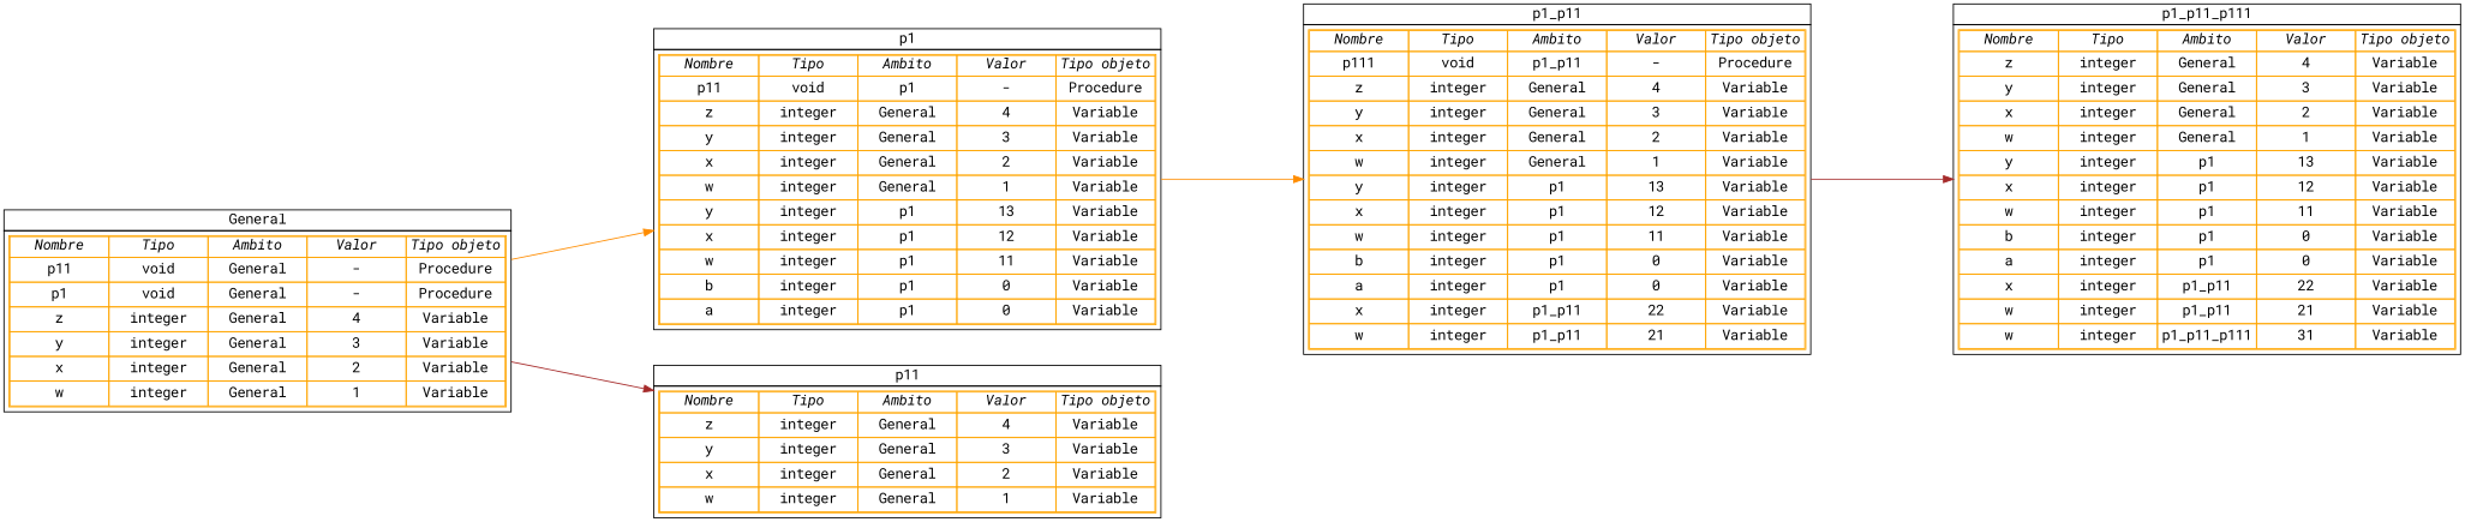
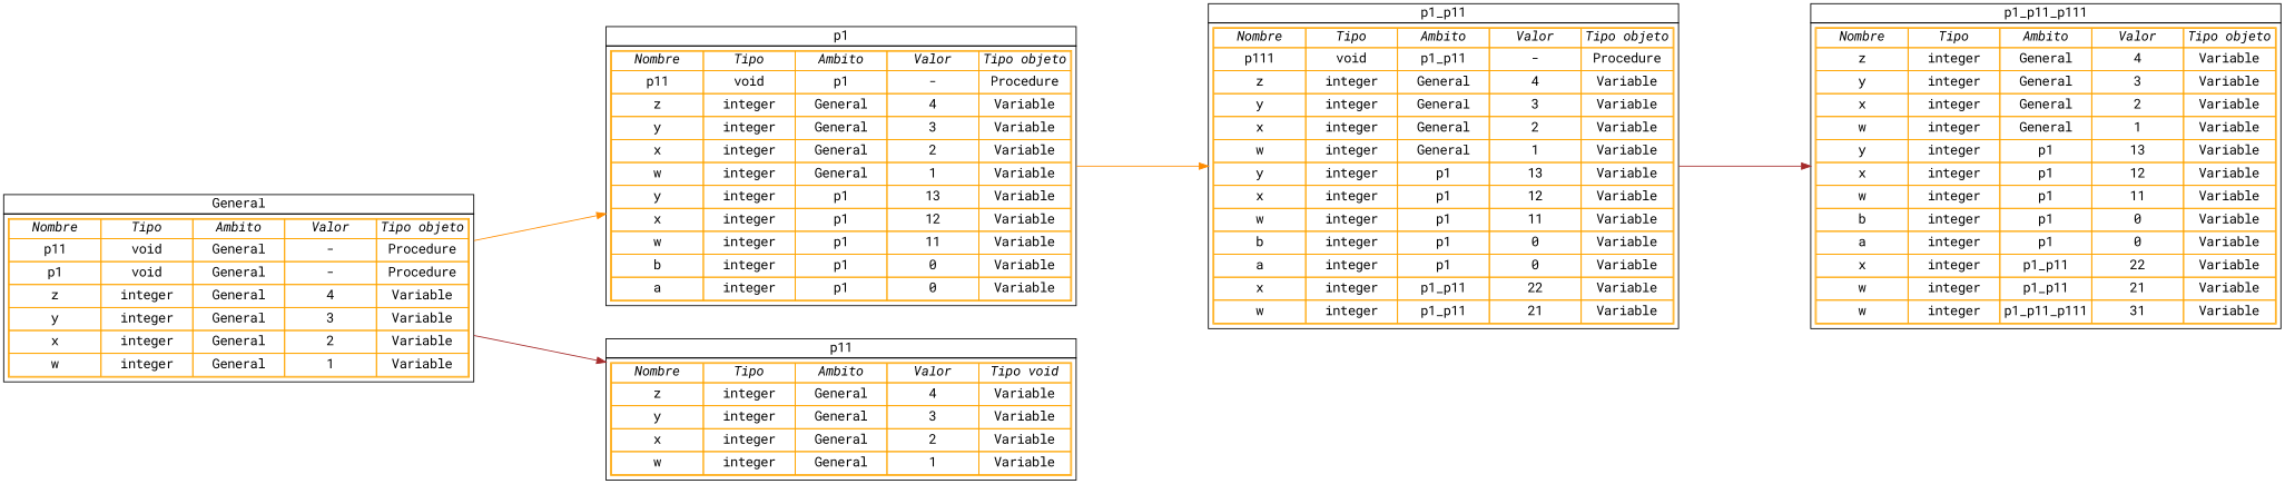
  digraph {
    nodesep=0.5
    rankdir=LR
    ranksep=2
    fontname="Roboto Mono"
    node [shape=plain fontname="Roboto Mono"]
    edge [color=brown fontname="Roboto Mono"]
    n1 [label=< <table border='0' cellborder='1' cellspacing='0'> <tr> <td>p1_p11_p111</td></tr> <tr> <td cellpadding='4'> <table color='orange' cellspacing='0'> <tr> <td width='100'><i>Nombre</i></td> <td width='100'><i>Tipo</i></td> <td width='100'><i>Ambito</i></td> <td width='100'><i>Valor</i></td> <td width='100'><i>Tipo objeto</i></td> </tr>  <tr> 	<td height='25'>z</td> 	<td height='25'>integer</td> 	<td height='25'>General</td> 	<td height='25'>4</td> 	<td height='25'>Variable</td> </tr> <tr> 	<td height='25'>y</td> 	<td height='25'>integer</td> 	<td height='25'>General</td> 	<td height='25'>3</td> 	<td height='25'>Variable</td> </tr> <tr> 	<td height='25'>x</td> 	<td height='25'>integer</td> 	<td height='25'>General</td> 	<td height='25'>2</td> 	<td height='25'>Variable</td> </tr> <tr> 	<td height='25'>w</td> 	<td height='25'>integer</td> 	<td height='25'>General</td> 	<td height='25'>1</td> 	<td height='25'>Variable</td> </tr> <tr> 	<td height='25'>y</td> 	<td height='25'>integer</td> 	<td height='25'>p1</td> 	<td height='25'>13</td> 	<td height='25'>Variable</td> </tr> <tr> 	<td height='25'>x</td> 	<td height='25'>integer</td> 	<td height='25'>p1</td> 	<td height='25'>12</td> 	<td height='25'>Variable</td> </tr> <tr> 	<td height='25'>w</td> 	<td height='25'>integer</td> 	<td height='25'>p1</td> 	<td height='25'>11</td> 	<td height='25'>Variable</td> </tr> <tr> 	<td height='25'>b</td> 	<td height='25'>integer</td> 	<td height='25'>p1</td> 	<td height='25'>0</td> 	<td height='25'>Variable</td> </tr> <tr> 	<td height='25'>a</td> 	<td height='25'>integer</td> 	<td height='25'>p1</td> 	<td height='25'>0</td> 	<td height='25'>Variable</td> </tr> <tr> 	<td height='25'>x</td> 	<td height='25'>integer</td> 	<td height='25'>p1_p11</td> 	<td height='25'>22</td> 	<td height='25'>Variable</td> </tr> <tr> 	<td height='25'>w</td> 	<td height='25'>integer</td> 	<td height='25'>p1_p11</td> 	<td height='25'>21</td> 	<td height='25'>Variable</td> </tr> <tr> 	<td height='25'>w</td> 	<td height='25'>integer</td> 	<td height='25'>p1_p11_p111</td> 	<td height='25'>31</td> 	<td height='25'>Variable</td> </tr></table> </td> </tr>  </table>>]
    n2 [label=< <table border='0' cellborder='1' cellspacing='0'> <tr> <td>p1_p11</td></tr> <tr> <td cellpadding='4'> <table color='orange' cellspacing='0'> <tr> <td width='100'><i>Nombre</i></td> <td width='100'><i>Tipo</i></td> <td width='100'><i>Ambito</i></td> <td width='100'><i>Valor</i></td> <td width='100'><i>Tipo objeto</i></td> </tr> <tr> <td height='25'>p111</td> <td height='25'>void</td> <td height='25'>p1_p11</td> <td height='25'>-</td> <td height='25'>Procedure</td> </tr> <tr> 	<td height='25'>z</td> 	<td height='25'>integer</td> 	<td height='25'>General</td> 	<td height='25'>4</td> 	<td height='25'>Variable</td> </tr> <tr> 	<td height='25'>y</td> 	<td height='25'>integer</td> 	<td height='25'>General</td> 	<td height='25'>3</td> 	<td height='25'>Variable</td> </tr> <tr> 	<td height='25'>x</td> 	<td height='25'>integer</td> 	<td height='25'>General</td> 	<td height='25'>2</td> 	<td height='25'>Variable</td> </tr> <tr> 	<td height='25'>w</td> 	<td height='25'>integer</td> 	<td height='25'>General</td> 	<td height='25'>1</td> 	<td height='25'>Variable</td> </tr> <tr> 	<td height='25'>y</td> 	<td height='25'>integer</td> 	<td height='25'>p1</td> 	<td height='25'>13</td> 	<td height='25'>Variable</td> </tr> <tr> 	<td height='25'>x</td> 	<td height='25'>integer</td> 	<td height='25'>p1</td> 	<td height='25'>12</td> 	<td height='25'>Variable</td> </tr> <tr> 	<td height='25'>w</td> 	<td height='25'>integer</td> 	<td height='25'>p1</td> 	<td height='25'>11</td> 	<td height='25'>Variable</td> </tr> <tr> 	<td height='25'>b</td> 	<td height='25'>integer</td> 	<td height='25'>p1</td> 	<td height='25'>0</td> 	<td height='25'>Variable</td> </tr> <tr> 	<td height='25'>a</td> 	<td height='25'>integer</td> 	<td height='25'>p1</td> 	<td height='25'>0</td> 	<td height='25'>Variable</td> </tr> <tr> 	<td height='25'>x</td> 	<td height='25'>integer</td> 	<td height='25'>p1_p11</td> 	<td height='25'>22</td> 	<td height='25'>Variable</td> </tr> <tr> 	<td height='25'>w</td> 	<td height='25'>integer</td> 	<td height='25'>p1_p11</td> 	<td height='25'>21</td> 	<td height='25'>Variable</td> </tr></table> </td> </tr>  </table>>]
    n3 [label=< <table border='0' cellborder='1' cellspacing='0'> <tr> <td>p1</td></tr> <tr> <td cellpadding='4'> <table color='orange' cellspacing='0'> <tr> <td width='100'><i>Nombre</i></td> <td width='100'><i>Tipo</i></td> <td width='100'><i>Ambito</i></td> <td width='100'><i>Valor</i></td> <td width='100'><i>Tipo objeto</i></td> </tr> <tr> <td height='25'>p11</td> <td height='25'>void</td> <td height='25'>p1</td> <td height='25'>-</td> <td height='25'>Procedure</td> </tr> <tr> 	<td height='25'>z</td> 	<td height='25'>integer</td> 	<td height='25'>General</td> 	<td height='25'>4</td> 	<td height='25'>Variable</td> </tr> <tr> 	<td height='25'>y</td> 	<td height='25'>integer</td> 	<td height='25'>General</td> 	<td height='25'>3</td> 	<td height='25'>Variable</td> </tr> <tr> 	<td height='25'>x</td> 	<td height='25'>integer</td> 	<td height='25'>General</td> 	<td height='25'>2</td> 	<td height='25'>Variable</td> </tr> <tr> 	<td height='25'>w</td> 	<td height='25'>integer</td> 	<td height='25'>General</td> 	<td height='25'>1</td> 	<td height='25'>Variable</td> </tr> <tr> 	<td height='25'>y</td> 	<td height='25'>integer</td> 	<td height='25'>p1</td> 	<td height='25'>13</td> 	<td height='25'>Variable</td> </tr> <tr> 	<td height='25'>x</td> 	<td height='25'>integer</td> 	<td height='25'>p1</td> 	<td height='25'>12</td> 	<td height='25'>Variable</td> </tr> <tr> 	<td height='25'>w</td> 	<td height='25'>integer</td> 	<td height='25'>p1</td> 	<td height='25'>11</td> 	<td height='25'>Variable</td> </tr> <tr> 	<td height='25'>b</td> 	<td height='25'>integer</td> 	<td height='25'>p1</td> 	<td height='25'>0</td> 	<td height='25'>Variable</td> </tr> <tr> 	<td height='25'>a</td> 	<td height='25'>integer</td> 	<td height='25'>p1</td> 	<td height='25'>0</td> 	<td height='25'>Variable</td> </tr></table> </td> </tr>  </table>>]
-   n4 [label=< <table border='0' cellborder='1' cellspacing='0'> <tr> <td>p11</td></tr> <tr> <td cellpadding='4'> <table color='orange' cellspacing='0'> <tr> <td width='100'><i>Nombre</i></td> <td width='100'><i>Tipo</i></td> <td width='100'><i>Ambito</i></td> <td width='100'><i>Valor</i></td> <td width='100'><i>Tipo objeto</i></td> </tr>  <tr> 	<td height='25'>z</td> 	<td height='25'>integer</td> 	<td height='25'>General</td> 	<td height='25'>4</td> 	<td height='25'>Variable</td> </tr> <tr> 	<td height='25'>y</td> 	<td height='25'>integer</td> 	<td height='25'>General</td> 	<td height='25'>3</td> 	<td height='25'>Variable</td> </tr> <tr> 	<td height='25'>x</td> 	<td height='25'>integer</td> 	<td height='25'>General</td> 	<td height='25'>2</td> 	<td height='25'>Variable</td> </tr> <tr> 	<td height='25'>w</td> 	<td height='25'>integer</td> 	<td height='25'>General</td> 	<td height='25'>1</td> 	<td height='25'>Variable</td> </tr></table> </td> </tr>  </table>>]
+   n4 [label=< <table border='0' cellborder='1' cellspacing='0'> <tr> <td>p11</td></tr> <tr> <td cellpadding='4'> <table color='orange' cellspacing='0'> <tr> <td width='100'><i>Nombre</i></td> <td width='100'><i>Tipo</i></td> <td width='100'><i>Ambito</i></td> <td width='100'><i>Valor</i></td> <td width='100'><i>Tipo void</i></td> </tr>  <tr> 	<td height='25'>z</td> 	<td height='25'>integer</td> 	<td height='25'>General</td> 	<td height='25'>4</td> 	<td height='25'>Variable</td> </tr> <tr> 	<td height='25'>y</td> 	<td height='25'>integer</td> 	<td height='25'>General</td> 	<td height='25'>3</td> 	<td height='25'>Variable</td> </tr> <tr> 	<td height='25'>x</td> 	<td height='25'>integer</td> 	<td height='25'>General</td> 	<td height='25'>2</td> 	<td height='25'>Variable</td> </tr> <tr> 	<td height='25'>w</td> 	<td height='25'>integer</td> 	<td height='25'>General</td> 	<td height='25'>1</td> 	<td height='25'>Variable</td> </tr></table> </td> </tr>  </table>>]
    n5 [label=< <table border='0' cellborder='1' cellspacing='0'> <tr> <td>General</td></tr> <tr> <td cellpadding='4'> <table color='orange' cellspacing='0'> <tr> <td width='100'><i>Nombre</i></td> <td width='100'><i>Tipo</i></td> <td width='100'><i>Ambito</i></td> <td width='100'><i>Valor</i></td> <td width='100'><i>Tipo objeto</i></td> </tr> <tr> <td height='25'>p11</td> <td height='25'>void</td> <td height='25'>General</td> <td height='25'>-</td> <td height='25'>Procedure</td> </tr><tr> <td height='25'>p1</td> <td height='25'>void</td> <td height='25'>General</td> <td height='25'>-</td> <td height='25'>Procedure</td> </tr> <tr> 	<td height='25'>z</td> 	<td height='25'>integer</td> 	<td height='25'>General</td> 	<td height='25'>4</td> 	<td height='25'>Variable</td> </tr> <tr> 	<td height='25'>y</td> 	<td height='25'>integer</td> 	<td height='25'>General</td> 	<td height='25'>3</td> 	<td height='25'>Variable</td> </tr> <tr> 	<td height='25'>x</td> 	<td height='25'>integer</td> 	<td height='25'>General</td> 	<td height='25'>2</td> 	<td height='25'>Variable</td> </tr> <tr> 	<td height='25'>w</td> 	<td height='25'>integer</td> 	<td height='25'>General</td> 	<td height='25'>1</td> 	<td height='25'>Variable</td> </tr></table> </td> </tr>  </table>>]
    n2 -> n1
    n3 -> n2 [color=darkorange]
    n5 -> n3 [color=darkorange]
    n5 -> n4
  }
